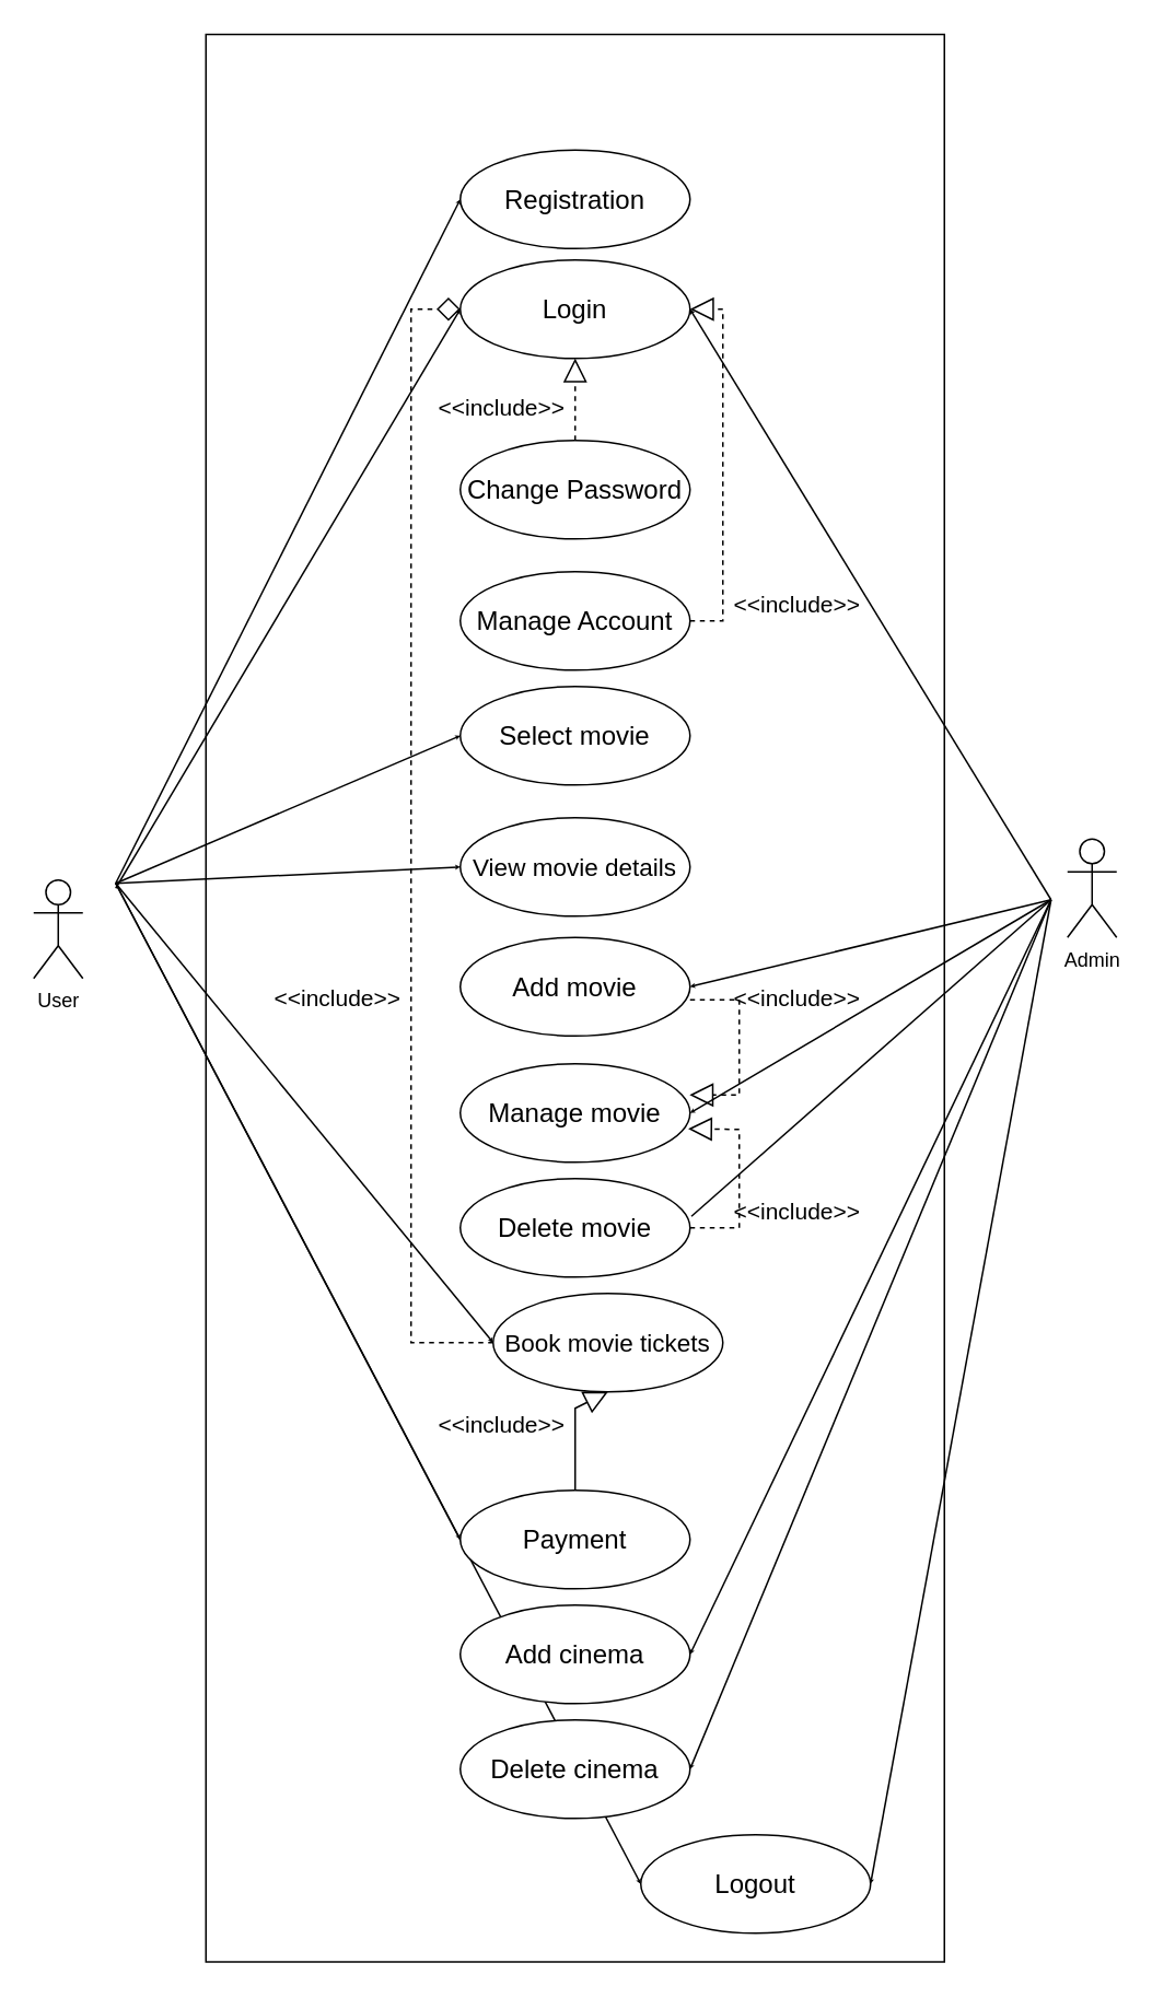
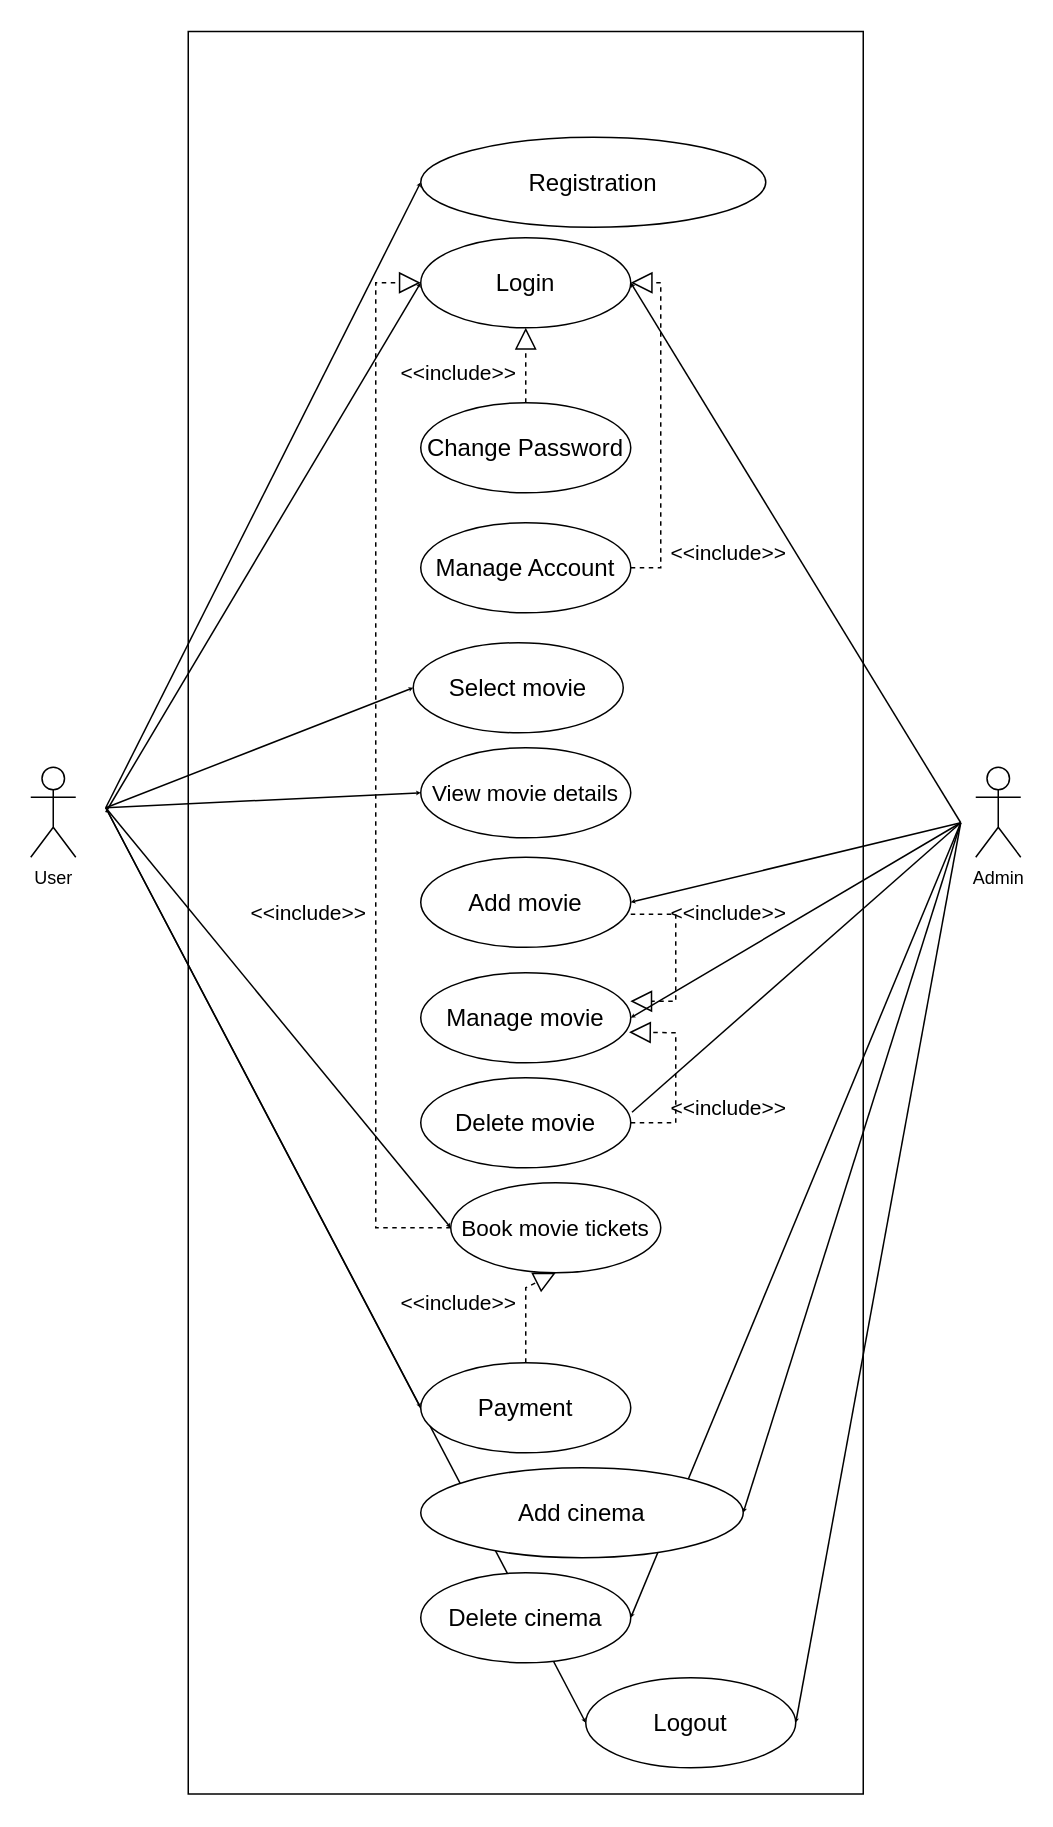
  <mxCell id="0" />
  <mxCell id="1" parent="0" />
  <mxCell id="2" style="rounded=0;orthogonalLoop=1;jettySize=auto;html=1;entryX=0;entryY=0.5;entryDx=0;entryDy=0;fontSize=16;endSize=0;" parent="1" target="16" edge="1"><mxGeometry relative="1" as="geometry"><mxPoint x="70" y="538" as="sourcePoint" /></mxGeometry></mxCell>
  <mxCell id="3" style="edgeStyle=none;rounded=0;orthogonalLoop=1;jettySize=auto;html=1;entryX=0;entryY=0.5;entryDx=0;entryDy=0;fontSize=16;endSize=0;" parent="1" target="17" edge="1"><mxGeometry relative="1" as="geometry"><mxPoint x="70" y="541" as="sourcePoint" /></mxGeometry></mxCell>
  <mxCell id="4" style="edgeStyle=none;rounded=0;orthogonalLoop=1;jettySize=auto;html=1;entryX=0;entryY=0.5;entryDx=0;entryDy=0;fontSize=16;endSize=0;" parent="1" target="18" edge="1"><mxGeometry relative="1" as="geometry"><mxPoint x="70" y="538" as="sourcePoint" /></mxGeometry></mxCell>
  <mxCell id="5" style="edgeStyle=none;rounded=0;orthogonalLoop=1;jettySize=auto;html=1;entryX=0;entryY=0.5;entryDx=0;entryDy=0;fontSize=16;endSize=0;" parent="1" target="19" edge="1"><mxGeometry relative="1" as="geometry"><mxPoint x="70" y="538" as="sourcePoint" /></mxGeometry></mxCell>
  <mxCell id="6" style="edgeStyle=none;rounded=0;orthogonalLoop=1;jettySize=auto;html=1;entryX=0;entryY=0.5;entryDx=0;entryDy=0;fontSize=16;endSize=0;" parent="1" target="20" edge="1"><mxGeometry relative="1" as="geometry"><mxPoint x="70" y="538" as="sourcePoint" /></mxGeometry></mxCell>
  <mxCell id="7" style="edgeStyle=none;rounded=0;orthogonalLoop=1;jettySize=auto;html=1;entryX=0;entryY=0.5;entryDx=0;entryDy=0;fontSize=16;endSize=0;" parent="1" target="23" edge="1"><mxGeometry relative="1" as="geometry"><mxPoint x="70" y="538" as="sourcePoint" /></mxGeometry></mxCell>
  <mxCell id="8" style="edgeStyle=none;rounded=0;orthogonalLoop=1;jettySize=auto;html=1;entryX=0;entryY=0.5;entryDx=0;entryDy=0;fontSize=16;endSize=0;" parent="1" target="26" edge="1"><mxGeometry relative="1" as="geometry"><mxPoint x="70" y="538" as="sourcePoint" /></mxGeometry></mxCell>
- <mxCell id="9" value="User" style="shape=umlActor;verticalLabelPosition=bottom;verticalAlign=top;html=1;" parent="1" vertex="1"><mxGeometry x="20" y="536" width="30" height="60" as="geometry" /></mxCell>
+ <mxCell id="9" value="User" style="shape=umlActor;verticalLabelPosition=bottom;verticalAlign=top;html=1;" parent="1" vertex="1"><mxGeometry x="20" y="511" width="30" height="60" as="geometry" /></mxCell>
  <mxCell id="10" style="edgeStyle=none;rounded=0;orthogonalLoop=1;jettySize=auto;html=1;entryX=1;entryY=0.5;entryDx=0;entryDy=0;fontSize=16;endSize=0;" parent="1" target="17" edge="1"><mxGeometry relative="1" as="geometry"><mxPoint x="640" y="548" as="sourcePoint" /></mxGeometry></mxCell>
  <mxCell id="11" style="edgeStyle=none;rounded=0;orthogonalLoop=1;jettySize=auto;html=1;entryX=1;entryY=0.5;entryDx=0;entryDy=0;fontSize=16;endSize=0;" parent="1" target="21" edge="1"><mxGeometry relative="1" as="geometry"><mxPoint x="640" y="548" as="sourcePoint" /></mxGeometry></mxCell>
  <mxCell id="12" style="edgeStyle=none;rounded=0;orthogonalLoop=1;jettySize=auto;html=1;entryX=1;entryY=0.5;entryDx=0;entryDy=0;fontSize=16;endSize=0;" parent="1" target="24" edge="1"><mxGeometry relative="1" as="geometry"><mxPoint x="640" y="548" as="sourcePoint" /></mxGeometry></mxCell>
  <mxCell id="13" style="edgeStyle=none;rounded=0;orthogonalLoop=1;jettySize=auto;html=1;entryX=1;entryY=0.5;entryDx=0;entryDy=0;fontSize=16;endSize=0;" parent="1" target="25" edge="1"><mxGeometry relative="1" as="geometry"><mxPoint x="640" y="548" as="sourcePoint" /></mxGeometry></mxCell>
  <mxCell id="14" style="edgeStyle=none;rounded=0;orthogonalLoop=1;jettySize=auto;html=1;entryX=1;entryY=0.5;entryDx=0;entryDy=0;fontSize=16;endSize=0;" parent="1" target="26" edge="1"><mxGeometry relative="1" as="geometry"><mxPoint x="640" y="548" as="sourcePoint" /></mxGeometry></mxCell>
  <mxCell id="15" value="Admin" style="shape=umlActor;verticalLabelPosition=bottom;verticalAlign=top;html=1;" parent="1" vertex="1"><mxGeometry x="650" y="511" width="30" height="60" as="geometry" /></mxCell>
- <mxCell id="16" value="&lt;font style=&quot;font-size: 16px&quot;&gt;Registration&lt;/font&gt;" style="ellipse;whiteSpace=wrap;html=1;" parent="1" vertex="1"><mxGeometry x="280" y="91" width="140" height="60" as="geometry" /></mxCell>
+ <mxCell id="16" value="&lt;font style=&quot;font-size: 16px&quot;&gt;Registration&lt;/font&gt;" style="ellipse;whiteSpace=wrap;html=1;" parent="1" vertex="1"><mxGeometry x="280" y="91" width="230" height="60" as="geometry" /></mxCell>
  <mxCell id="17" value="&lt;font style=&quot;font-size: 16px&quot;&gt;Login&lt;/font&gt;" style="ellipse;whiteSpace=wrap;html=1;" parent="1" vertex="1"><mxGeometry x="280" y="158" width="140" height="60" as="geometry" /></mxCell>
- <mxCell id="18" value="&lt;font style=&quot;font-size: 16px&quot;&gt;Select movie&lt;/font&gt;" style="ellipse;whiteSpace=wrap;html=1;" parent="1" vertex="1"><mxGeometry x="280" y="418" width="140" height="60" as="geometry" /></mxCell>
+ <mxCell id="18" value="&lt;font style=&quot;font-size: 16px&quot;&gt;Select movie&lt;/font&gt;" style="ellipse;whiteSpace=wrap;html=1;" parent="1" vertex="1"><mxGeometry x="275" y="428" width="140" height="60" as="geometry" /></mxCell>
  <mxCell id="19" value="&lt;font style=&quot;font-size: 15px&quot;&gt;View movie details&lt;/font&gt;" style="ellipse;whiteSpace=wrap;html=1;" parent="1" vertex="1"><mxGeometry x="280" y="498" width="140" height="60" as="geometry" /></mxCell>
  <mxCell id="20" value="&lt;font style=&quot;font-size: 15px&quot;&gt;Book movie tickets&lt;/font&gt;" style="ellipse;whiteSpace=wrap;html=1;" parent="1" vertex="1"><mxGeometry x="300" y="788" width="140" height="60" as="geometry" /></mxCell>
  <mxCell id="21" value="&lt;font style=&quot;font-size: 16px&quot;&gt;Add movie&lt;/font&gt;" style="ellipse;whiteSpace=wrap;html=1;" parent="1" vertex="1"><mxGeometry x="280" y="571" width="140" height="60" as="geometry" /></mxCell>
  <mxCell id="22" value="&lt;font style=&quot;font-size: 16px&quot;&gt;Delete movie&lt;/font&gt;" style="ellipse;whiteSpace=wrap;html=1;" parent="1" vertex="1"><mxGeometry x="280" y="718" width="140" height="60" as="geometry" /></mxCell>
  <mxCell id="23" value="&lt;font style=&quot;font-size: 16px&quot;&gt;Payment&lt;/font&gt;" style="ellipse;whiteSpace=wrap;html=1;" parent="1" vertex="1"><mxGeometry x="280" y="908" width="140" height="60" as="geometry" /></mxCell>
- <mxCell id="24" value="&lt;font style=&quot;font-size: 16px&quot;&gt;Add cinema&lt;/font&gt;" style="ellipse;whiteSpace=wrap;html=1;" parent="1" vertex="1"><mxGeometry x="280" y="978" width="140" height="60" as="geometry" /></mxCell>
+ <mxCell id="24" value="&lt;font style=&quot;font-size: 16px&quot;&gt;Add cinema&lt;/font&gt;" style="ellipse;whiteSpace=wrap;html=1;" parent="1" vertex="1"><mxGeometry x="280" y="978" width="215" height="60" as="geometry" /></mxCell>
  <mxCell id="25" value="&lt;span style=&quot;font-size: 16px&quot;&gt;Delete cinema&lt;/span&gt;" style="ellipse;whiteSpace=wrap;html=1;" parent="1" vertex="1"><mxGeometry x="280" y="1048" width="140" height="60" as="geometry" /></mxCell>
  <mxCell id="26" value="&lt;font style=&quot;font-size: 16px&quot;&gt;Logout&lt;/font&gt;" style="ellipse;whiteSpace=wrap;html=1;" parent="1" vertex="1"><mxGeometry x="390" y="1118" width="140" height="60" as="geometry" /></mxCell>
  <mxCell id="27" value="" style="rounded=0;whiteSpace=wrap;html=1;fontSize=16;fillColor=none;" parent="1" vertex="1"><mxGeometry x="125" y="20.5" width="450" height="1175" as="geometry" /></mxCell>
  <mxCell id="28" value="&lt;span style=&quot;font-size: 16px&quot;&gt;Change Password&lt;/span&gt;" style="ellipse;whiteSpace=wrap;html=1;" vertex="1" parent="1"><mxGeometry x="280" y="268" width="140" height="60" as="geometry" /></mxCell>
  <mxCell id="29" value="&lt;font style=&quot;font-size: 14px&quot;&gt;&amp;lt;&amp;lt;include&amp;gt;&amp;gt;&lt;/font&gt;" style="text;html=1;align=center;verticalAlign=middle;resizable=0;points=[];autosize=1;strokeColor=none;fillColor=none;" vertex="1" parent="1"><mxGeometry x="260" y="238" width="90" height="20" as="geometry" /></mxCell>
  <mxCell id="30" value="" style="endArrow=block;dashed=1;endFill=0;endSize=12;html=1;rounded=0;entryX=0.5;entryY=1;entryDx=0;entryDy=0;" edge="1" parent="1"><mxGeometry width="160" relative="1" as="geometry"><mxPoint x="350" y="268" as="sourcePoint" /><mxPoint x="350" y="218" as="targetPoint" /></mxGeometry></mxCell>
  <mxCell id="31" value="&lt;span style=&quot;font-size: 16px&quot;&gt;Manage Account&lt;/span&gt;" style="ellipse;whiteSpace=wrap;html=1;" vertex="1" parent="1"><mxGeometry x="280" y="348" width="140" height="60" as="geometry" /></mxCell>
  <mxCell id="32" value="" style="endArrow=block;dashed=1;endFill=0;endSize=12;html=1;rounded=0;fontSize=14;entryX=1;entryY=0.5;entryDx=0;entryDy=0;" edge="1" parent="1"><mxGeometry width="160" relative="1" as="geometry"><mxPoint x="420" y="378" as="sourcePoint" /><mxPoint x="420" y="188" as="targetPoint" /><Array as="points"><mxPoint x="440" y="378" /><mxPoint x="440" y="188" /></Array></mxGeometry></mxCell>
  <mxCell id="33" value="&lt;font style=&quot;font-size: 14px&quot;&gt;&amp;lt;&amp;lt;include&amp;gt;&amp;gt;&lt;/font&gt;" style="text;html=1;align=center;verticalAlign=middle;resizable=0;points=[];autosize=1;strokeColor=none;fillColor=none;" vertex="1" parent="1"><mxGeometry x="440" y="358" width="90" height="20" as="geometry" /></mxCell>
  <mxCell id="34" value="&lt;font style=&quot;font-size: 16px&quot;&gt;Manage movie&lt;/font&gt;" style="ellipse;whiteSpace=wrap;html=1;" vertex="1" parent="1"><mxGeometry x="280" y="648" width="140" height="60" as="geometry" /></mxCell>
  <mxCell id="35" value="" style="endArrow=block;dashed=1;endFill=0;endSize=12;html=1;rounded=0;fontSize=14;exitX=1;exitY=0.5;exitDx=0;exitDy=0;entryX=0.998;entryY=0.3;entryDx=0;entryDy=0;entryPerimeter=0;" edge="1" parent="1"><mxGeometry width="160" relative="1" as="geometry"><mxPoint x="420" y="609" as="sourcePoint" /><mxPoint x="419.72" y="667" as="targetPoint" /><Array as="points"><mxPoint x="450" y="609" /><mxPoint x="450" y="667" /></Array></mxGeometry></mxCell>
  <mxCell id="36" value="" style="endArrow=block;dashed=1;endFill=0;endSize=12;html=1;rounded=0;fontSize=14;exitX=1;exitY=0.5;exitDx=0;exitDy=0;entryX=0.992;entryY=0.661;entryDx=0;entryDy=0;entryPerimeter=0;" edge="1" parent="1"><mxGeometry width="160" relative="1" as="geometry"><mxPoint x="420" y="748" as="sourcePoint" /><mxPoint x="418.88" y="687.66" as="targetPoint" /><Array as="points"><mxPoint x="450" y="748" /><mxPoint x="450" y="688" /></Array></mxGeometry></mxCell>
  <mxCell id="37" value="&amp;lt;&amp;lt;include&amp;gt;&amp;gt;" style="text;html=1;align=center;verticalAlign=middle;resizable=0;points=[];autosize=1;strokeColor=none;fillColor=none;fontSize=14;" vertex="1" parent="1"><mxGeometry x="440" y="598" width="90" height="20" as="geometry" /></mxCell>
  <mxCell id="38" value="" style="edgeStyle=none;rounded=0;orthogonalLoop=1;jettySize=auto;html=1;entryX=1.006;entryY=0.383;entryDx=0;entryDy=0;fontSize=16;endSize=0;endArrow=none;entryPerimeter=0;" edge="1" parent="1" target="22"><mxGeometry relative="1" as="geometry"><mxPoint x="640" y="548" as="sourcePoint" /><mxPoint x="670" y="768" as="targetPoint" /></mxGeometry></mxCell>
  <mxCell id="39" value="&amp;lt;&amp;lt;include&amp;gt;&amp;gt;" style="text;html=1;align=center;verticalAlign=middle;resizable=0;points=[];autosize=1;strokeColor=none;fillColor=none;fontSize=14;" vertex="1" parent="1"><mxGeometry x="440" y="728" width="90" height="20" as="geometry" /></mxCell>
- <mxCell id="40" value="" style="endArrow=block;dashed=0;endFill=0;endSize=12;html=1;rounded=0;entryX=0.5;entryY=1;entryDx=0;entryDy=0;exitX=0.5;exitY=0;exitDx=0;exitDy=0;" edge="1" parent="1" source="23" target="20"><mxGeometry width="160" relative="1" as="geometry"><mxPoint x="420" y="888" as="sourcePoint" /><mxPoint x="510" y="918" as="targetPoint" /><Array as="points"><mxPoint x="350" y="858" /></Array></mxGeometry></mxCell>
+ <mxCell id="40" value="" style="endArrow=block;dashed=1;endFill=0;endSize=12;html=1;rounded=0;entryX=0.5;entryY=1;entryDx=0;entryDy=0;exitX=0.5;exitY=0;exitDx=0;exitDy=0;" edge="1" parent="1" source="23" target="20"><mxGeometry width="160" relative="1" as="geometry"><mxPoint x="420" y="888" as="sourcePoint" /><mxPoint x="510" y="918" as="targetPoint" /><Array as="points"><mxPoint x="350" y="858" /></Array></mxGeometry></mxCell>
  <mxCell id="41" value="&lt;font style=&quot;font-size: 14px&quot;&gt;&amp;lt;&amp;lt;include&amp;gt;&amp;gt;&lt;/font&gt;" style="text;html=1;align=center;verticalAlign=middle;resizable=0;points=[];autosize=1;strokeColor=none;fillColor=none;" vertex="1" parent="1"><mxGeometry x="260" y="858" width="90" height="20" as="geometry" /></mxCell>
  <mxCell id="42" style="edgeStyle=none;rounded=0;orthogonalLoop=1;jettySize=auto;html=1;entryX=1;entryY=0.5;entryDx=0;entryDy=0;fontSize=16;endSize=0;" edge="1" parent="1" target="34"><mxGeometry relative="1" as="geometry"><mxPoint x="640" y="548" as="sourcePoint" /><mxPoint x="280" y="678" as="targetPoint" /></mxGeometry></mxCell>
- <mxCell id="43" value="" style="endArrow=diamond;dashed=1;endFill=0;endSize=12;html=1;rounded=0;fontSize=14;entryX=0;entryY=0.5;entryDx=0;entryDy=0;exitX=0;exitY=0.5;exitDx=0;exitDy=0;" edge="1" parent="1" source="20" target="17"><mxGeometry width="160" relative="1" as="geometry"><mxPoint x="40" y="343" as="sourcePoint" /><mxPoint x="40" y="153" as="targetPoint" /><Array as="points"><mxPoint x="250" y="818" /><mxPoint x="250" y="348" /><mxPoint x="250" y="188" /></Array></mxGeometry></mxCell>
+ <mxCell id="43" value="" style="endArrow=block;dashed=1;endFill=0;endSize=12;html=1;rounded=0;fontSize=14;entryX=0;entryY=0.5;entryDx=0;entryDy=0;exitX=0;exitY=0.5;exitDx=0;exitDy=0;" edge="1" parent="1" source="20" target="17"><mxGeometry width="160" relative="1" as="geometry"><mxPoint x="40" y="343" as="sourcePoint" /><mxPoint x="40" y="153" as="targetPoint" /><Array as="points"><mxPoint x="250" y="818" /><mxPoint x="250" y="348" /><mxPoint x="250" y="188" /></Array></mxGeometry></mxCell>
  <mxCell id="44" value="&lt;font style=&quot;font-size: 14px&quot;&gt;&amp;lt;&amp;lt;include&amp;gt;&amp;gt;&lt;/font&gt;" style="text;html=1;align=center;verticalAlign=middle;resizable=0;points=[];autosize=1;strokeColor=none;fillColor=none;" vertex="1" parent="1"><mxGeometry x="160" y="598" width="90" height="20" as="geometry" /></mxCell>
